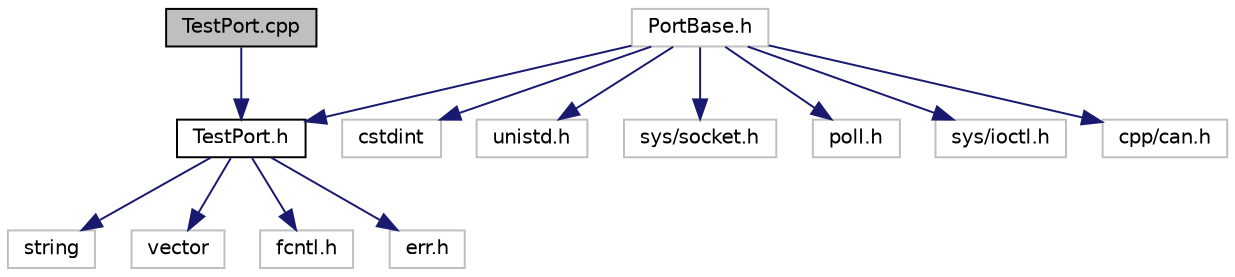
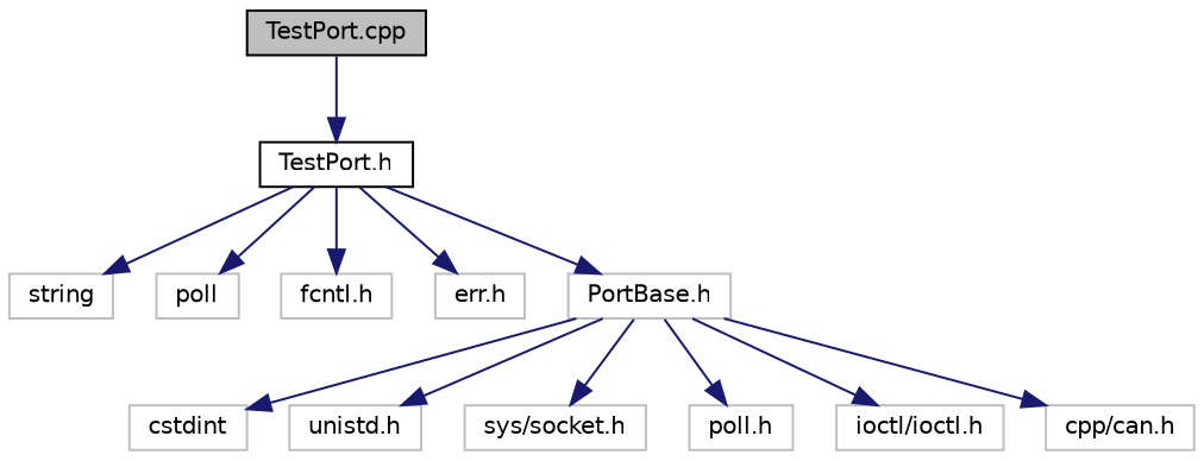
  digraph {
    node [color=grey75 fontname=Helvetica fontsize=10 shape=record]
    edge [color=midnightblue fontname=Helvetica fontsize=10 labelfontname=Helvetica labelfontsize=10 style=solid]
    n1 [color=black fillcolor=grey75 fontcolor=black height=0.2 label="TestPort.cpp" style=filled width=0.4]
    n2 [color=black height=0.2 label="TestPort.h" width=0.4]
    n3 [height=0.2 label=string width=0.4]
-   n4 [height=0.2 label=vector width=0.4]
+   n4 [height=0.2 label=poll width=0.4]
    n5 [height=0.2 label="fcntl.h" width=0.4]
    n6 [height=0.2 label="err.h" width=0.4]
    n7 [height=0.2 label="PortBase.h" width=0.4]
    n8 [height=0.2 label=cstdint width=0.4]
    n9 [height=0.2 label="unistd.h" width=0.4]
    n10 [height=0.2 label="sys/socket.h" width=0.4]
    n11 [height=0.2 label="poll.h" width=0.4]
-   n12 [height=0.2 label="sys/ioctl.h" width=0.4]
+   n12 [height=0.2 label="ioctl/ioctl.h" width=0.4]
    n13 [height=0.2 label="cpp/can.h" width=0.4]
    n1 -> n2
    n2 -> n3
    n2 -> n4
    n2 -> n5
    n2 -> n6
-   n7 -> n2
+   n2 -> n7
    n7 -> n8
    n7 -> n9
    n7 -> n10
    n7 -> n11
    n7 -> n12
    n7 -> n13
  }
